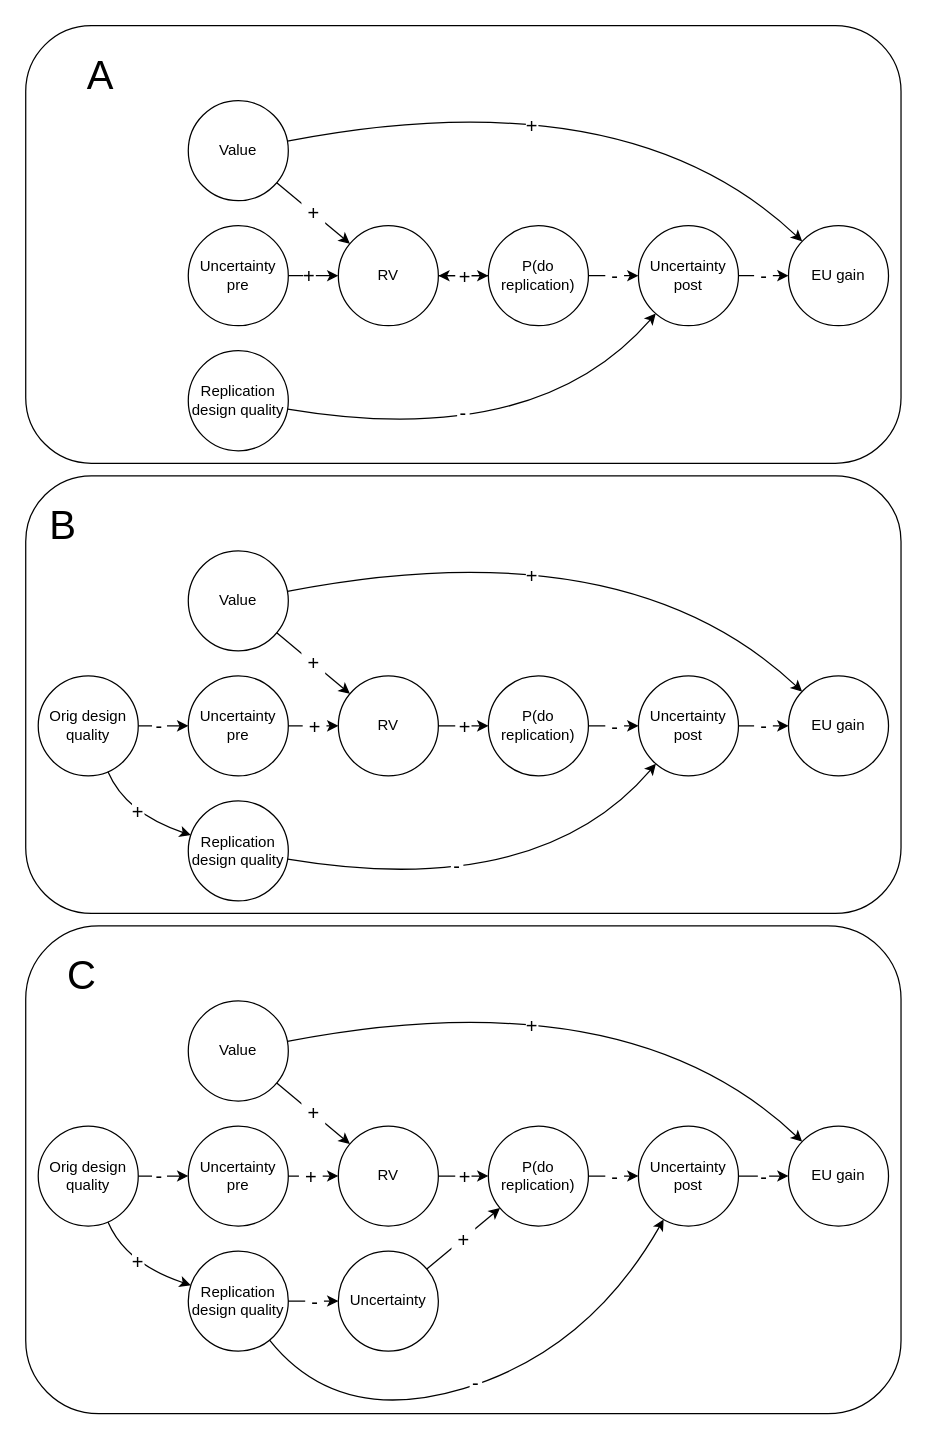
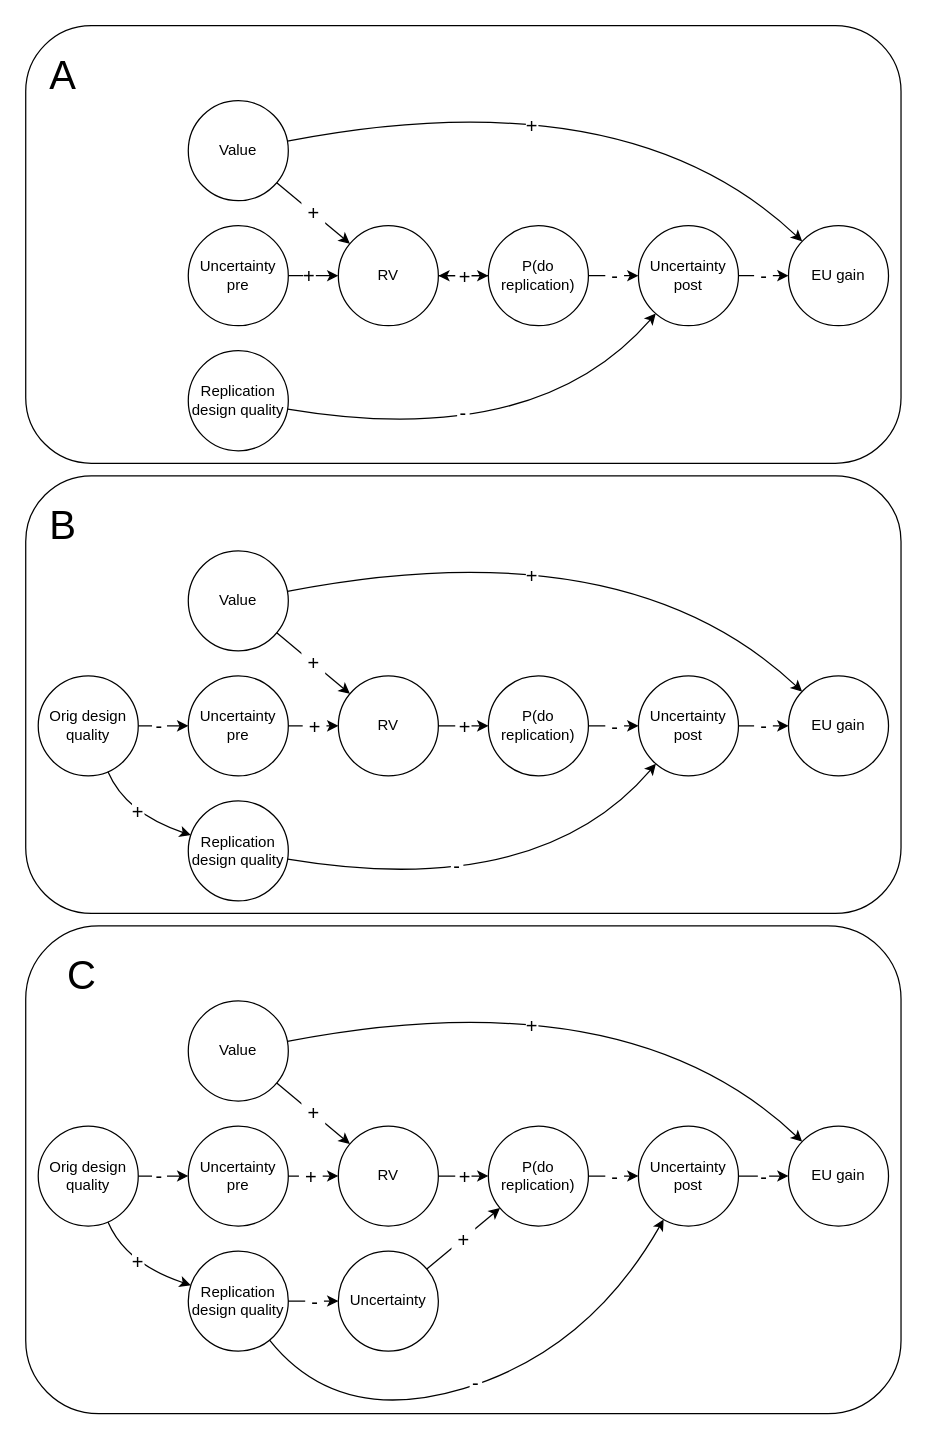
  <mxCell id="0" />
  <mxCell id="1" parent="0" />
  <mxCell id="2" value="" style="rounded=1;whiteSpace=wrap;html=1;fontSize=16;strokeWidth=1;" vertex="1" parent="1"><mxGeometry x="20" y="740" width="700" height="390" as="geometry" /></mxCell>
  <mxCell id="3" value="" style="rounded=1;whiteSpace=wrap;html=1;fontSize=16;strokeWidth=1;" vertex="1" parent="1"><mxGeometry x="20" y="380" width="700" height="350" as="geometry" /></mxCell>
  <mxCell id="4" value="" style="rounded=1;whiteSpace=wrap;html=1;fontSize=16;strokeWidth=1;" vertex="1" parent="1"><mxGeometry x="20" y="20" width="700" height="350" as="geometry" /></mxCell>
  <mxCell id="5" style="edgeStyle=orthogonalEdgeStyle;rounded=0;orthogonalLoop=1;jettySize=auto;html=1;" parent="1" source="6" target="7" edge="1"><mxGeometry relative="1" as="geometry" /></mxCell>
  <mxCell id="6" value="Orig design quality" style="ellipse;whiteSpace=wrap;html=1;aspect=fixed;" parent="1" vertex="1"><mxGeometry x="30" y="540" width="80" height="80" as="geometry" /></mxCell>
  <mxCell id="7" value="Uncertainty pre" style="ellipse;whiteSpace=wrap;html=1;aspect=fixed;" parent="1" vertex="1"><mxGeometry x="150" y="540" width="80" height="80" as="geometry" /></mxCell>
  <mxCell id="8" value="Uncertainty post" style="ellipse;whiteSpace=wrap;html=1;aspect=fixed;" parent="1" vertex="1"><mxGeometry x="510" y="540" width="80" height="80" as="geometry" /></mxCell>
  <mxCell id="9" value="P(do replication)" style="ellipse;whiteSpace=wrap;html=1;aspect=fixed;" parent="1" vertex="1"><mxGeometry x="390" y="540" width="80" height="80" as="geometry" /></mxCell>
  <mxCell id="10" value="RV" style="ellipse;whiteSpace=wrap;html=1;aspect=fixed;" parent="1" vertex="1"><mxGeometry x="270" y="540" width="80" height="80" as="geometry" /></mxCell>
  <mxCell id="11" value="&lt;font style=&quot;font-size: 16px&quot;&gt;-&lt;/font&gt;" style="text;html=1;align=center;verticalAlign=middle;whiteSpace=wrap;rounded=0;fillColor=#ffffff;" parent="1" vertex="1"><mxGeometry x="121" y="570" width="12" height="20" as="geometry" /></mxCell>
  <mxCell id="12" value="Replication design quality" style="ellipse;whiteSpace=wrap;html=1;aspect=fixed;" parent="1" vertex="1"><mxGeometry x="150" y="640" width="80" height="80" as="geometry" /></mxCell>
  <mxCell id="13" value="" style="endArrow=classic;html=1;strokeWidth=1;" parent="1" source="9" target="8" edge="1"><mxGeometry relative="1" as="geometry"><mxPoint x="370" y="600" as="sourcePoint" /><mxPoint x="470" y="600" as="targetPoint" /></mxGeometry></mxCell>
  <mxCell id="14" value="&lt;font style=&quot;font-size: 16px&quot;&gt;&amp;nbsp;-&amp;nbsp;&lt;/font&gt;" style="edgeLabel;resizable=0;html=1;align=center;verticalAlign=middle;" parent="13" connectable="0" vertex="1"><mxGeometry relative="1" as="geometry" /></mxCell>
  <mxCell id="15" value="&amp;nbsp;+&amp;nbsp;" style="endArrow=classic;html=1;strokeWidth=1;" parent="1" source="10" target="9" edge="1"><mxGeometry relative="1" as="geometry"><mxPoint x="370" y="690" as="sourcePoint" /><mxPoint x="470" y="690" as="targetPoint" /></mxGeometry></mxCell>
  <mxCell id="16" value="&lt;font style=&quot;font-size: 16px&quot;&gt;+&lt;/font&gt;" style="edgeLabel;resizable=0;html=1;align=center;verticalAlign=middle;" parent="15" connectable="0" vertex="1"><mxGeometry relative="1" as="geometry" /></mxCell>
  <mxCell id="17" value="EU gain" style="ellipse;whiteSpace=wrap;html=1;aspect=fixed;" parent="1" vertex="1"><mxGeometry x="630" y="540" width="80" height="80" as="geometry" /></mxCell>
  <mxCell id="18" value="&lt;font style=&quot;font-size: 16px&quot;&gt;&amp;nbsp;-&amp;nbsp;&lt;/font&gt;" style="endArrow=classic;html=1;strokeWidth=1;" parent="1" source="8" target="17" edge="1"><mxGeometry relative="1" as="geometry"><mxPoint x="600" y="569.17" as="sourcePoint" /><mxPoint x="640" y="569.17" as="targetPoint" /><mxPoint as="offset" /></mxGeometry></mxCell>
  <mxCell id="19" value="Value" style="ellipse;whiteSpace=wrap;html=1;aspect=fixed;" parent="1" vertex="1"><mxGeometry x="150" y="440" width="80" height="80" as="geometry" /></mxCell>
  <mxCell id="20" value="" style="endArrow=classic;html=1;strokeWidth=1;" parent="1" source="19" target="10" edge="1"><mxGeometry relative="1" as="geometry"><mxPoint x="370" y="640" as="sourcePoint" /><mxPoint x="470" y="640" as="targetPoint" /></mxGeometry></mxCell>
  <mxCell id="21" value="&lt;font style=&quot;font-size: 16px&quot;&gt;&amp;nbsp;+&amp;nbsp;&lt;/font&gt;" style="edgeLabel;resizable=0;html=1;align=center;verticalAlign=middle;" parent="20" connectable="0" vertex="1"><mxGeometry relative="1" as="geometry" /></mxCell>
  <mxCell id="22" value="Uncertainty pre" style="ellipse;whiteSpace=wrap;html=1;aspect=fixed;" parent="1" vertex="1"><mxGeometry x="150" y="900" width="80" height="80" as="geometry" /></mxCell>
  <mxCell id="23" value="Uncertainty post" style="ellipse;whiteSpace=wrap;html=1;aspect=fixed;" parent="1" vertex="1"><mxGeometry x="510" y="900" width="80" height="80" as="geometry" /></mxCell>
  <mxCell id="24" value="P(do replication)" style="ellipse;whiteSpace=wrap;html=1;aspect=fixed;" parent="1" vertex="1"><mxGeometry x="390" y="900" width="80" height="80" as="geometry" /></mxCell>
  <mxCell id="25" value="RV" style="ellipse;whiteSpace=wrap;html=1;aspect=fixed;" parent="1" vertex="1"><mxGeometry x="270" y="900" width="80" height="80" as="geometry" /></mxCell>
  <mxCell id="26" value="Uncertainty" style="ellipse;whiteSpace=wrap;html=1;aspect=fixed;" parent="1" vertex="1"><mxGeometry x="270" y="1000" width="80" height="80" as="geometry" /></mxCell>
  <mxCell id="27" value="" style="endArrow=classic;html=1;strokeWidth=1;" parent="1" source="24" target="23" edge="1"><mxGeometry relative="1" as="geometry"><mxPoint x="370" y="960" as="sourcePoint" /><mxPoint x="470" y="960" as="targetPoint" /></mxGeometry></mxCell>
  <mxCell id="28" value="&lt;font style=&quot;font-size: 16px&quot;&gt;&amp;nbsp;-&amp;nbsp;&lt;/font&gt;" style="edgeLabel;resizable=0;html=1;align=center;verticalAlign=middle;" parent="27" connectable="0" vertex="1"><mxGeometry relative="1" as="geometry" /></mxCell>
  <mxCell id="29" value="&amp;nbsp;+&amp;nbsp;" style="endArrow=classic;html=1;strokeWidth=1;" parent="1" source="25" target="24" edge="1"><mxGeometry relative="1" as="geometry"><mxPoint x="370" y="1050" as="sourcePoint" /><mxPoint x="470" y="1050" as="targetPoint" /></mxGeometry></mxCell>
  <mxCell id="30" value="&lt;font style=&quot;font-size: 16px&quot;&gt;+&lt;/font&gt;" style="edgeLabel;resizable=0;html=1;align=center;verticalAlign=middle;" parent="29" connectable="0" vertex="1"><mxGeometry relative="1" as="geometry" /></mxCell>
  <mxCell id="31" value="EU gain" style="ellipse;whiteSpace=wrap;html=1;aspect=fixed;" parent="1" vertex="1"><mxGeometry x="630" y="900" width="80" height="80" as="geometry" /></mxCell>
  <mxCell id="32" value="&amp;nbsp;-&amp;nbsp;" style="endArrow=classic;html=1;strokeWidth=1;" parent="1" source="23" target="31" edge="1"><mxGeometry relative="1" as="geometry"><mxPoint x="600" y="929.17" as="sourcePoint" /><mxPoint x="640" y="929.17" as="targetPoint" /></mxGeometry></mxCell>
  <mxCell id="33" value="&lt;font style=&quot;font-size: 16px&quot;&gt;-&lt;/font&gt;" style="edgeLabel;resizable=0;html=1;align=center;verticalAlign=middle;" parent="32" connectable="0" vertex="1"><mxGeometry relative="1" as="geometry"><mxPoint x="-1" as="offset" /></mxGeometry></mxCell>
  <mxCell id="34" value="Value" style="ellipse;whiteSpace=wrap;html=1;aspect=fixed;" parent="1" vertex="1"><mxGeometry x="150" y="800" width="80" height="80" as="geometry" /></mxCell>
  <mxCell id="35" value="" style="endArrow=classic;html=1;strokeWidth=1;" parent="1" source="34" target="25" edge="1"><mxGeometry relative="1" as="geometry"><mxPoint x="370" y="1000" as="sourcePoint" /><mxPoint x="470" y="1000" as="targetPoint" /></mxGeometry></mxCell>
  <mxCell id="36" value="&lt;font style=&quot;font-size: 16px&quot;&gt;&amp;nbsp;+&amp;nbsp;&lt;/font&gt;" style="edgeLabel;resizable=0;html=1;align=center;verticalAlign=middle;" parent="35" connectable="0" vertex="1"><mxGeometry relative="1" as="geometry" /></mxCell>
  <mxCell id="37" value="Replication design quality" style="ellipse;whiteSpace=wrap;html=1;aspect=fixed;" parent="1" vertex="1"><mxGeometry x="150" y="1000" width="80" height="80" as="geometry" /></mxCell>
  <mxCell id="38" value="" style="endArrow=classic;html=1;strokeWidth=1;" parent="1" source="26" target="24" edge="1"><mxGeometry relative="1" as="geometry"><mxPoint x="300" y="1050" as="sourcePoint" /><mxPoint x="400" y="1050" as="targetPoint" /></mxGeometry></mxCell>
  <mxCell id="39" value="&lt;font style=&quot;font-size: 16px&quot;&gt;&amp;nbsp;+&amp;nbsp;&lt;/font&gt;" style="edgeLabel;resizable=0;html=1;align=center;verticalAlign=middle;" parent="38" connectable="0" vertex="1"><mxGeometry relative="1" as="geometry" /></mxCell>
  <mxCell id="40" value="" style="curved=1;endArrow=classic;html=1;strokeWidth=1;" parent="1" source="37" target="23" edge="1"><mxGeometry width="50" height="50" relative="1" as="geometry"><mxPoint x="350" y="960" as="sourcePoint" /><mxPoint x="400" y="910" as="targetPoint" /><Array as="points"><mxPoint x="270" y="1140" /><mxPoint x="470" y="1080" /></Array></mxGeometry></mxCell>
  <mxCell id="41" style="edgeStyle=orthogonalEdgeStyle;rounded=0;orthogonalLoop=1;jettySize=auto;html=1;" parent="1" source="42" target="46" edge="1"><mxGeometry relative="1" as="geometry" /></mxCell>
  <mxCell id="42" value="Uncertainty pre" style="ellipse;whiteSpace=wrap;html=1;aspect=fixed;" parent="1" vertex="1"><mxGeometry x="150" y="180" width="80" height="80" as="geometry" /></mxCell>
  <mxCell id="43" value="Uncertainty post" style="ellipse;whiteSpace=wrap;html=1;aspect=fixed;" parent="1" vertex="1"><mxGeometry x="510" y="180" width="80" height="80" as="geometry" /></mxCell>
  <mxCell id="44" value="" style="edgeStyle=orthogonalEdgeStyle;rounded=0;orthogonalLoop=1;jettySize=auto;html=1;" edge="1" parent="1" source="45" target="46"><mxGeometry relative="1" as="geometry" /></mxCell>
  <mxCell id="45" value="P(do replication)" style="ellipse;whiteSpace=wrap;html=1;aspect=fixed;" parent="1" vertex="1"><mxGeometry x="390" y="180" width="80" height="80" as="geometry" /></mxCell>
  <mxCell id="46" value="RV" style="ellipse;whiteSpace=wrap;html=1;aspect=fixed;" parent="1" vertex="1"><mxGeometry x="270" y="180" width="80" height="80" as="geometry" /></mxCell>
  <mxCell id="47" value="&lt;font style=&quot;font-size: 16px&quot;&gt;+&lt;/font&gt;" style="text;html=1;align=center;verticalAlign=middle;whiteSpace=wrap;rounded=0;fillColor=#ffffff;" parent="1" vertex="1"><mxGeometry x="242" y="210" width="10" height="20" as="geometry" /></mxCell>
  <mxCell id="48" value="Replication design quality" style="ellipse;whiteSpace=wrap;html=1;aspect=fixed;" parent="1" vertex="1"><mxGeometry x="150" width="80" height="80" as="geometry" y="280" /></mxCell>
  <mxCell id="49" value="" style="endArrow=classic;html=1;strokeWidth=1;" parent="1" source="45" target="43" edge="1"><mxGeometry relative="1" as="geometry"><mxPoint x="370" y="240" as="sourcePoint" /><mxPoint x="470" y="240" as="targetPoint" /></mxGeometry></mxCell>
  <mxCell id="50" value="&amp;nbsp;-&amp;nbsp;" style="edgeLabel;resizable=0;html=1;align=center;verticalAlign=middle;fontSize=16;" parent="49" connectable="0" vertex="1"><mxGeometry relative="1" as="geometry"><mxPoint y="-1" as="offset" /></mxGeometry></mxCell>
  <mxCell id="51" value="&amp;nbsp;+&amp;nbsp;" style="endArrow=classic;html=1;strokeWidth=1;" parent="1" source="46" target="45" edge="1"><mxGeometry relative="1" as="geometry"><mxPoint x="370" y="330" as="sourcePoint" /><mxPoint x="470" y="330" as="targetPoint" /></mxGeometry></mxCell>
  <mxCell id="52" value="+" style="edgeLabel;resizable=0;html=1;align=center;verticalAlign=middle;fontSize=16;" parent="51" connectable="0" vertex="1"><mxGeometry relative="1" as="geometry" /></mxCell>
  <mxCell id="53" value="EU gain" style="ellipse;whiteSpace=wrap;html=1;aspect=fixed;" parent="1" vertex="1"><mxGeometry x="630" y="180" width="80" height="80" as="geometry" /></mxCell>
  <mxCell id="54" value="&lt;font style=&quot;font-size: 16px&quot;&gt;&amp;nbsp;-&amp;nbsp;&lt;/font&gt;" style="endArrow=classic;html=1;strokeWidth=1;" parent="1" edge="1"><mxGeometry relative="1" as="geometry"><mxPoint x="590" y="219.94" as="sourcePoint" /><mxPoint x="630" y="219.94" as="targetPoint" /></mxGeometry></mxCell>
  <mxCell id="55" value="Value" style="ellipse;whiteSpace=wrap;html=1;aspect=fixed;" parent="1" vertex="1"><mxGeometry x="150" y="80" width="80" height="80" as="geometry" /></mxCell>
  <mxCell id="56" value="" style="endArrow=classic;html=1;strokeWidth=1;" parent="1" source="55" target="46" edge="1"><mxGeometry relative="1" as="geometry"><mxPoint x="370" as="sourcePoint" y="280" /><mxPoint x="470" as="targetPoint" y="280" /></mxGeometry></mxCell>
  <mxCell id="57" value="&amp;nbsp;+&amp;nbsp;" style="edgeLabel;resizable=0;html=1;align=center;verticalAlign=middle;fontSize=16;" parent="56" connectable="0" vertex="1"><mxGeometry relative="1" as="geometry" /></mxCell>
  <mxCell id="58" value="" style="curved=1;endArrow=classic;html=1;strokeWidth=1;" parent="1" source="12" target="8" edge="1"><mxGeometry width="50" height="50" relative="1" as="geometry"><mxPoint x="250.004" y="713.328" as="sourcePoint" /><mxPoint x="553.442" y="620.005" as="targetPoint" /><Array as="points"><mxPoint x="430" y="720" /></Array></mxGeometry></mxCell>
  <mxCell id="59" value="" style="curved=1;endArrow=classic;html=1;strokeWidth=1;" parent="1" source="6" target="12" edge="1"><mxGeometry width="50" height="50" relative="1" as="geometry"><mxPoint x="239.972" y="691.499" as="sourcePoint" /><mxPoint x="520" y="700" as="targetPoint" /><Array as="points"><mxPoint x="100" y="650" /></Array></mxGeometry></mxCell>
- <mxCell id="60" value="&lt;font style=&quot;font-size: 32px&quot;&gt;A&lt;/font&gt;" style="text;html=1;strokeColor=none;fillColor=none;align=center;verticalAlign=middle;whiteSpace=wrap;rounded=0;" parent="1" vertex="1"><mxGeometry x="60" y="50" width="40" height="20" as="geometry" /></mxCell>
+ <mxCell id="60" value="&lt;font style=&quot;font-size: 32px&quot;&gt;A&lt;/font&gt;" style="text;html=1;strokeColor=none;fillColor=none;align=center;verticalAlign=middle;whiteSpace=wrap;rounded=0;" parent="1" vertex="1"><mxGeometry x="30" y="50" width="40" height="20" as="geometry" /></mxCell>
  <mxCell id="61" value="&lt;font style=&quot;font-size: 32px&quot;&gt;B&lt;/font&gt;" style="text;html=1;strokeColor=none;fillColor=none;align=center;verticalAlign=middle;whiteSpace=wrap;rounded=0;" parent="1" vertex="1"><mxGeometry x="30" y="410" width="40" height="20" as="geometry" /></mxCell>
  <mxCell id="62" value="&lt;font style=&quot;font-size: 32px&quot;&gt;C&lt;/font&gt;" style="text;html=1;strokeColor=none;fillColor=none;align=center;verticalAlign=middle;whiteSpace=wrap;rounded=0;" parent="1" vertex="1"><mxGeometry x="45" y="770" width="40" height="20" as="geometry" /></mxCell>
  <mxCell id="63" value="" style="curved=1;endArrow=classic;html=1;strokeWidth=1;" parent="1" source="19" target="17" edge="1"><mxGeometry width="50" height="50" relative="1" as="geometry"><mxPoint x="303.172" y="459.189" as="sourcePoint" /><mxPoint x="589.998" y="379.998" as="targetPoint" /><Array as="points"><mxPoint x="500" y="420" /></Array></mxGeometry></mxCell>
  <mxCell id="64" value="" style="curved=1;endArrow=classic;html=1;strokeWidth=1;" parent="1" source="34" target="31" edge="1"><mxGeometry width="50" height="50" relative="1" as="geometry"><mxPoint x="230.001" y="832.399" as="sourcePoint" /><mxPoint x="641.602" y="912.585" as="targetPoint" /><Array as="points"><mxPoint x="500.73" y="780" /></Array></mxGeometry></mxCell>
  <mxCell id="65" value="" style="curved=1;endArrow=classic;html=1;strokeWidth=1;" parent="1" source="55" target="53" edge="1"><mxGeometry width="50" height="50" relative="1" as="geometry"><mxPoint x="230.001" y="112.399" as="sourcePoint" /><mxPoint x="641.602" y="192.585" as="targetPoint" /><Array as="points"><mxPoint x="500.73" y="60" /></Array></mxGeometry></mxCell>
  <mxCell id="66" value="" style="curved=1;endArrow=classic;html=1;strokeWidth=1;" parent="1" source="48" target="43" edge="1"><mxGeometry width="50" height="50" relative="1" as="geometry"><mxPoint x="227.996" y="326.576" as="sourcePoint" /><mxPoint x="522.508" y="250.37" as="targetPoint" /><Array as="points"><mxPoint x="428.54" y="360" /></Array></mxGeometry></mxCell>
  <mxCell id="67" value="&lt;font style=&quot;font-size: 16px&quot;&gt;-&lt;/font&gt;" style="text;html=1;strokeColor=none;align=center;verticalAlign=middle;whiteSpace=wrap;rounded=0;fillColor=#ffffff;" parent="1" vertex="1"><mxGeometry x="375" y="1096" width="10" height="20" as="geometry" /></mxCell>
  <mxCell id="68" value="" style="endArrow=classic;html=1;strokeWidth=1;" parent="1" source="22" target="25" edge="1"><mxGeometry relative="1" as="geometry"><mxPoint x="330" y="890" as="sourcePoint" /><mxPoint x="430" y="890" as="targetPoint" /></mxGeometry></mxCell>
  <mxCell id="69" value="&lt;font style=&quot;font-size: 16px&quot;&gt;&amp;nbsp;+&amp;nbsp;&lt;/font&gt;" style="edgeLabel;resizable=0;html=1;align=center;verticalAlign=middle;" parent="68" connectable="0" vertex="1"><mxGeometry relative="1" as="geometry"><mxPoint x="-3" as="offset" /></mxGeometry></mxCell>
  <mxCell id="70" value="" style="endArrow=classic;html=1;strokeWidth=1;" parent="1" source="37" target="26" edge="1"><mxGeometry relative="1" as="geometry"><mxPoint x="240" y="950" as="sourcePoint" /><mxPoint x="280" y="950" as="targetPoint" /></mxGeometry></mxCell>
  <mxCell id="71" value="&lt;font style=&quot;font-size: 16px&quot;&gt;&amp;nbsp;-&amp;nbsp;&lt;/font&gt;" style="edgeLabel;resizable=0;html=1;align=center;verticalAlign=middle;" parent="70" connectable="0" vertex="1"><mxGeometry relative="1" as="geometry" /></mxCell>
  <mxCell id="72" value="&lt;font style=&quot;font-size: 16px&quot;&gt;-&lt;/font&gt;" style="text;html=1;strokeColor=none;align=center;verticalAlign=middle;whiteSpace=wrap;rounded=0;fillColor=#ffffff;" parent="1" vertex="1"><mxGeometry x="360" y="682" width="10" height="20" as="geometry" /></mxCell>
  <mxCell id="73" value="&lt;font style=&quot;font-size: 16px&quot;&gt;-&lt;/font&gt;" style="text;html=1;strokeColor=none;align=center;verticalAlign=middle;whiteSpace=wrap;rounded=0;fillColor=#ffffff;" parent="1" vertex="1"><mxGeometry x="365" y="320" width="10" height="20" as="geometry" /></mxCell>
  <mxCell id="74" value="&lt;font style=&quot;font-size: 16px&quot;&gt;+&lt;/font&gt;" style="text;html=1;strokeColor=none;align=center;verticalAlign=middle;whiteSpace=wrap;rounded=0;fillColor=#ffffff;" parent="1" vertex="1"><mxGeometry x="420" y="90" width="10" height="20" as="geometry" /></mxCell>
  <mxCell id="75" value="&lt;font style=&quot;font-size: 16px&quot;&gt;+&lt;/font&gt;" style="text;html=1;strokeColor=none;align=center;verticalAlign=middle;whiteSpace=wrap;rounded=0;fillColor=#ffffff;" parent="1" vertex="1"><mxGeometry x="420" y="450" width="10" height="20" as="geometry" /></mxCell>
  <mxCell id="76" value="&lt;font style=&quot;font-size: 16px&quot;&gt;+&lt;/font&gt;" style="text;html=1;strokeColor=none;align=center;verticalAlign=middle;whiteSpace=wrap;rounded=0;fillColor=#ffffff;" parent="1" vertex="1"><mxGeometry x="420" y="810" width="10" height="20" as="geometry" /></mxCell>
  <mxCell id="77" value="" style="endArrow=classic;html=1;strokeWidth=1;" parent="1" source="7" target="10" edge="1"><mxGeometry relative="1" as="geometry"><mxPoint x="330" y="720" as="sourcePoint" /><mxPoint x="430" y="720" as="targetPoint" /></mxGeometry></mxCell>
  <mxCell id="78" value="&lt;font style=&quot;font-size: 16px&quot;&gt;&amp;nbsp;+&amp;nbsp;&lt;/font&gt;" style="edgeLabel;resizable=0;html=1;align=center;verticalAlign=middle;" parent="77" connectable="0" vertex="1"><mxGeometry relative="1" as="geometry" /></mxCell>
  <mxCell id="79" value="&lt;font style=&quot;font-size: 16px&quot;&gt;+&lt;/font&gt;" style="text;html=1;strokeColor=none;align=center;verticalAlign=middle;whiteSpace=wrap;rounded=0;fillColor=#ffffff;" parent="1" vertex="1"><mxGeometry x="105" y="639" width="10" height="20" as="geometry" /></mxCell>
  <mxCell id="80" style="edgeStyle=orthogonalEdgeStyle;rounded=0;orthogonalLoop=1;jettySize=auto;html=1;" parent="1" source="81" edge="1"><mxGeometry relative="1" as="geometry"><mxPoint x="150" y="940" as="targetPoint" /></mxGeometry></mxCell>
  <mxCell id="81" value="Orig design quality" style="ellipse;whiteSpace=wrap;html=1;aspect=fixed;" parent="1" vertex="1"><mxGeometry x="30" y="900" width="80" height="80" as="geometry" /></mxCell>
  <mxCell id="82" value="&lt;font style=&quot;font-size: 16px&quot;&gt;-&lt;/font&gt;" style="text;html=1;align=center;verticalAlign=middle;whiteSpace=wrap;rounded=0;fillColor=#ffffff;" parent="1" vertex="1"><mxGeometry x="121" y="930" width="12" height="20" as="geometry" /></mxCell>
  <mxCell id="83" value="" style="curved=1;endArrow=classic;html=1;strokeWidth=1;" parent="1" source="81" edge="1"><mxGeometry width="50" height="50" relative="1" as="geometry"><mxPoint x="239.972" y="1051.499" as="sourcePoint" /><mxPoint x="152.053" y="1027.351" as="targetPoint" /><Array as="points"><mxPoint x="100" y="1010" /></Array></mxGeometry></mxCell>
  <mxCell id="84" value="&lt;font style=&quot;font-size: 16px&quot;&gt;+&lt;/font&gt;" style="text;html=1;strokeColor=none;align=center;verticalAlign=middle;whiteSpace=wrap;rounded=0;fillColor=#ffffff;" parent="1" vertex="1"><mxGeometry x="105" y="999" width="10" height="20" as="geometry" /></mxCell>
